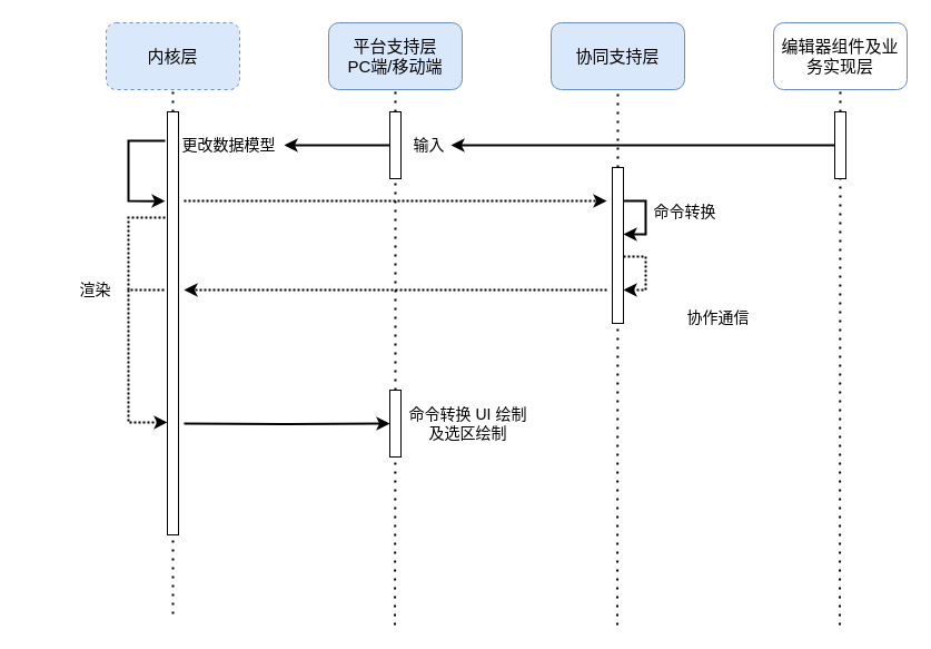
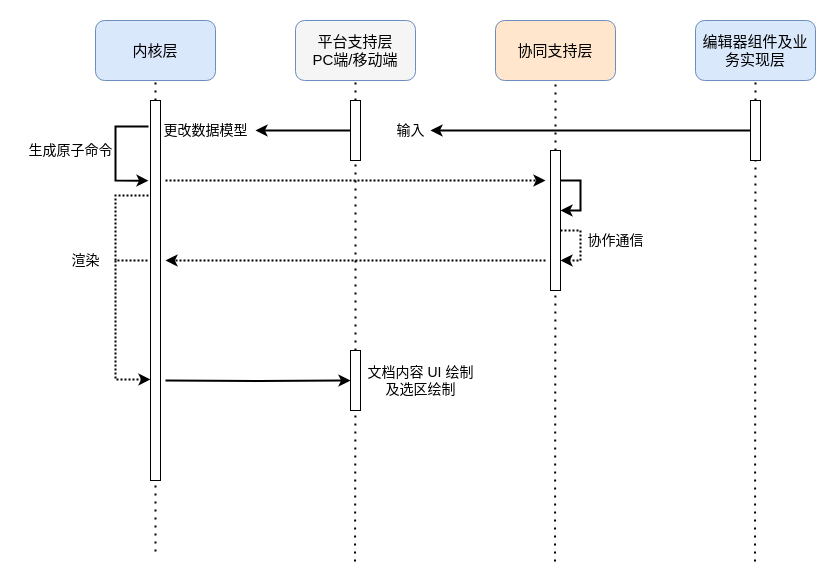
  <mxCell id="0" />
  <mxCell id="1" parent="0" />
- <mxCell id="2" value="内核层" style="rounded=1;whiteSpace=wrap;html=1;fontSize=15;fillColor=#dae8fc;strokeColor=#6c8ebf;dashed=1;" vertex="1" parent="1"><mxGeometry x="95" y="20" width="120" height="60" as="geometry" /></mxCell>
- <mxCell id="3" value="平台支持层&lt;br style=&quot;font-size: 15px;&quot;&gt;PC端/移动端" style="rounded=1;whiteSpace=wrap;html=1;fontSize=15;fillColor=#dae8fc;strokeColor=#6c8ebf;" vertex="1" parent="1"><mxGeometry x="295" y="20" width="120" height="60" as="geometry" /></mxCell>
- <mxCell id="4" value="协同支持层" style="rounded=1;whiteSpace=wrap;html=1;fontSize=15;fillColor=#dae8fc;strokeColor=#6c8ebf;" vertex="1" parent="1"><mxGeometry x="495" y="20" width="120" height="60" as="geometry" /></mxCell>
+ <mxCell id="2" value="内核层" style="rounded=1;whiteSpace=wrap;html=1;fontSize=15;fillColor=#dae8fc;strokeColor=#6c8ebf;" vertex="1" parent="1"><mxGeometry x="95" y="20" width="120" height="60" as="geometry" /></mxCell>
+ <mxCell id="3" value="平台支持层&lt;br style=&quot;font-size: 15px;&quot;&gt;PC端/移动端" style="rounded=1;whiteSpace=wrap;html=1;fontSize=15;fillColor=#f5f5f5;strokeColor=#6c8ebf;" vertex="1" parent="1"><mxGeometry x="295" y="20" width="120" height="60" as="geometry" /></mxCell>
+ <mxCell id="4" value="协同支持层" style="rounded=1;whiteSpace=wrap;html=1;fontSize=15;fillColor=#ffe6cc;strokeColor=#6c8ebf;" vertex="1" parent="1"><mxGeometry x="495" y="20" width="120" height="60" as="geometry" /></mxCell>
  <mxCell id="5" value="" style="endArrow=none;dashed=1;html=1;dashPattern=1 3;strokeWidth=2;rounded=0;entryX=0.5;entryY=1;entryDx=0;entryDy=0;startArrow=none;" edge="1" parent="1" source="18" target="2"><mxGeometry width="50" height="50" relative="1" as="geometry"><mxPoint x="155" y="551" as="sourcePoint" /><mxPoint x="455" y="170" as="targetPoint" /></mxGeometry></mxCell>
  <mxCell id="6" value="" style="endArrow=none;dashed=1;html=1;dashPattern=1 3;strokeWidth=2;rounded=0;startArrow=none;" edge="1" parent="1" source="25"><mxGeometry width="50" height="50" relative="1" as="geometry"><mxPoint x="554.5" y="561" as="sourcePoint" /><mxPoint x="555" y="80" as="targetPoint" /></mxGeometry></mxCell>
- <mxCell id="7" value="编辑器组件及业务实现层" style="rounded=1;whiteSpace=wrap;html=1;fontSize=15;fillColor=#ffffff;strokeColor=#6c8ebf;" vertex="1" parent="1"><mxGeometry x="695" y="20" width="120" height="60" as="geometry" /></mxCell>
+ <mxCell id="7" value="编辑器组件及业务实现层" style="rounded=1;whiteSpace=wrap;html=1;fontSize=15;fillColor=#dae8fc;strokeColor=#6c8ebf;" vertex="1" parent="1"><mxGeometry x="695" y="20" width="120" height="60" as="geometry" /></mxCell>
  <mxCell id="8" value="" style="endArrow=none;dashed=1;html=1;dashPattern=1 3;strokeWidth=2;rounded=0;startArrow=none;" edge="1" parent="1" source="11"><mxGeometry width="50" height="50" relative="1" as="geometry"><mxPoint x="754.5" y="561" as="sourcePoint" /><mxPoint x="755" y="80" as="targetPoint" /></mxGeometry></mxCell>
  <mxCell id="9" value="" style="endArrow=none;dashed=1;html=1;dashPattern=1 3;strokeWidth=2;rounded=0;startArrow=none;" edge="1" parent="1" source="14"><mxGeometry width="50" height="50" relative="1" as="geometry"><mxPoint x="354.5" y="561" as="sourcePoint" /><mxPoint x="355" y="80" as="targetPoint" /></mxGeometry></mxCell>
  <mxCell id="10" style="edgeStyle=orthogonalEdgeStyle;rounded=0;orthogonalLoop=1;jettySize=auto;html=1;strokeWidth=2;fontSize=14;" edge="1" parent="1" source="11" target="16"><mxGeometry relative="1" as="geometry"><mxPoint x="475" y="130" as="targetPoint" /></mxGeometry></mxCell>
  <mxCell id="11" value="" style="rounded=0;whiteSpace=wrap;html=1;fontSize=14;" vertex="1" parent="1"><mxGeometry x="750" y="100" width="10" height="60" as="geometry" /></mxCell>
  <mxCell id="12" value="" style="endArrow=none;dashed=1;html=1;dashPattern=1 3;strokeWidth=2;rounded=0;" edge="1" parent="1" target="11"><mxGeometry width="50" height="50" relative="1" as="geometry"><mxPoint x="754.5" y="561" as="sourcePoint" /><mxPoint x="755" y="80" as="targetPoint" /></mxGeometry></mxCell>
  <mxCell id="13" value="" style="edgeStyle=orthogonalEdgeStyle;rounded=0;orthogonalLoop=1;jettySize=auto;html=1;strokeWidth=2;fontSize=14;" edge="1" parent="1" source="14" target="20"><mxGeometry relative="1" as="geometry" /></mxCell>
  <mxCell id="14" value="" style="rounded=0;whiteSpace=wrap;html=1;fontSize=14;" vertex="1" parent="1"><mxGeometry x="350" y="100" width="10" height="60" as="geometry" /></mxCell>
  <mxCell id="15" value="" style="endArrow=none;dashed=1;html=1;dashPattern=1 3;strokeWidth=2;rounded=0;startArrow=none;fontSize=14;" edge="1" parent="1" source="22" target="14"><mxGeometry width="50" height="50" relative="1" as="geometry"><mxPoint x="354.5" y="561" as="sourcePoint" /><mxPoint x="355" y="80" as="targetPoint" /></mxGeometry></mxCell>
- <mxCell id="16" value="输入" style="text;html=1;align=center;verticalAlign=middle;resizable=0;points=[];autosize=1;strokeColor=none;fillColor=none;fontSize=14;" vertex="1" parent="1"><mxGeometry x="365" y="120" width="40" height="20" as="geometry" /></mxCell>
+ <mxCell id="16" value="输入" style="text;html=1;align=center;verticalAlign=middle;resizable=0;points=[];autosize=1;strokeColor=none;fillColor=none;fontSize=14;" vertex="1" parent="1"><mxGeometry x="390" y="120" width="40" height="20" as="geometry" /></mxCell>
  <mxCell id="17" style="edgeStyle=orthogonalEdgeStyle;rounded=0;orthogonalLoop=1;jettySize=auto;html=1;entryX=0;entryY=0.5;entryDx=0;entryDy=0;strokeWidth=2;fontSize=14;" edge="1" parent="1" target="22"><mxGeometry relative="1" as="geometry"><mxPoint x="165" y="380" as="sourcePoint" /></mxGeometry></mxCell>
  <mxCell id="18" value="" style="rounded=0;whiteSpace=wrap;html=1;fontSize=14;" vertex="1" parent="1"><mxGeometry x="150" y="100" width="10" height="380" as="geometry" /></mxCell>
  <mxCell id="19" value="" style="endArrow=none;dashed=1;html=1;dashPattern=1 3;strokeWidth=2;rounded=0;entryX=0.5;entryY=1;entryDx=0;entryDy=0;" edge="1" parent="1" target="18"><mxGeometry width="50" height="50" relative="1" as="geometry"><mxPoint x="155" y="551" as="sourcePoint" /><mxPoint x="155" y="80" as="targetPoint" /></mxGeometry></mxCell>
  <mxCell id="20" value="更改数据模型" style="text;html=1;align=center;verticalAlign=middle;resizable=0;points=[];autosize=1;strokeColor=none;fillColor=none;fontSize=14;" vertex="1" parent="1"><mxGeometry x="155" y="120" width="100" height="20" as="geometry" /></mxCell>
  <mxCell id="21" value="渲染" style="text;html=1;align=center;verticalAlign=middle;resizable=0;points=[];autosize=1;strokeColor=none;fillColor=none;fontSize=14;" vertex="1" parent="1"><mxGeometry x="65" y="250" width="40" height="20" as="geometry" /></mxCell>
  <mxCell id="22" value="" style="rounded=0;whiteSpace=wrap;html=1;fontSize=14;" vertex="1" parent="1"><mxGeometry x="350" y="350" width="10" height="60" as="geometry" /></mxCell>
  <mxCell id="23" value="" style="endArrow=none;dashed=1;html=1;dashPattern=1 3;strokeWidth=2;rounded=0;" edge="1" parent="1" target="22"><mxGeometry width="50" height="50" relative="1" as="geometry"><mxPoint x="354.5" y="561" as="sourcePoint" /><mxPoint x="354.965" y="160" as="targetPoint" /></mxGeometry></mxCell>
  <mxCell id="24" value="" style="endArrow=classic;html=1;rounded=0;dashed=1;strokeWidth=2;dashPattern=1 1;fontSize=14;" edge="1" parent="1"><mxGeometry width="50" height="50" relative="1" as="geometry"><mxPoint x="165" y="180" as="sourcePoint" /><mxPoint x="545" y="180" as="targetPoint" /></mxGeometry></mxCell>
  <mxCell id="25" value="" style="rounded=0;whiteSpace=wrap;html=1;fontSize=14;" vertex="1" parent="1"><mxGeometry x="550" y="150" width="10" height="140" as="geometry" /></mxCell>
  <mxCell id="26" value="" style="endArrow=none;dashed=1;html=1;dashPattern=1 3;strokeWidth=2;rounded=0;" edge="1" parent="1" target="25"><mxGeometry width="50" height="50" relative="1" as="geometry"><mxPoint x="554.5" y="561" as="sourcePoint" /><mxPoint x="555" y="80" as="targetPoint" /></mxGeometry></mxCell>
- <mxCell id="27" value="协作通信" style="text;html=1;align=center;verticalAlign=middle;resizable=0;points=[];autosize=1;strokeColor=none;fillColor=none;fontSize=14;" vertex="1" parent="1"><mxGeometry x="610" y="275" width="70" height="20" as="geometry" /></mxCell>
- <mxCell id="28" value="命令转换 UI 绘制&lt;br&gt;及选区绘制" style="text;html=1;align=center;verticalAlign=middle;resizable=0;points=[];autosize=1;strokeColor=none;fillColor=none;fontSize=14;" vertex="1" parent="1"><mxGeometry x="360" y="360" width="120" height="40" as="geometry" /></mxCell>
+ <mxCell id="27" value="协作通信" style="text;html=1;align=center;verticalAlign=middle;resizable=0;points=[];autosize=1;strokeColor=none;fillColor=none;fontSize=14;" vertex="1" parent="1"><mxGeometry x="580" y="230" width="70" height="20" as="geometry" /></mxCell>
+ <mxCell id="28" value="文档内容 UI 绘制&lt;br&gt;及选区绘制" style="text;html=1;align=center;verticalAlign=middle;resizable=0;points=[];autosize=1;strokeColor=none;fillColor=none;fontSize=14;" vertex="1" parent="1"><mxGeometry x="360" y="360" width="120" height="40" as="geometry" /></mxCell>
  <mxCell id="29" value="" style="endArrow=classic;html=1;rounded=0;entryX=-0.2;entryY=0.211;entryDx=0;entryDy=0;entryPerimeter=0;strokeWidth=2;fontSize=14;" edge="1" parent="1" target="18"><mxGeometry width="50" height="50" relative="1" as="geometry"><mxPoint x="148" y="126" as="sourcePoint" /><mxPoint x="115" y="170" as="targetPoint" /><Array as="points"><mxPoint x="115" y="126" /><mxPoint x="115" y="180" /></Array></mxGeometry></mxCell>
+ <mxCell id="30" value="生成原子命令" style="text;html=1;align=center;verticalAlign=middle;resizable=0;points=[];autosize=1;strokeColor=none;fillColor=none;fontSize=14;" vertex="1" parent="1"><mxGeometry x="20" y="140" width="100" height="20" as="geometry" /></mxCell>
  <mxCell id="31" value="" style="endArrow=classic;html=1;rounded=0;dashed=1;exitX=-0.3;exitY=0.421;exitDx=0;exitDy=0;entryX=0;entryY=0.734;entryDx=0;entryDy=0;strokeWidth=2;dashPattern=1 1;fontSize=14;exitPerimeter=0;entryPerimeter=0;" edge="1" parent="1" source="18" target="18"><mxGeometry width="50" height="50" relative="1" as="geometry"><mxPoint x="405" y="330" as="sourcePoint" /><mxPoint x="115" y="300" as="targetPoint" /><Array as="points"><mxPoint x="115" y="260" /><mxPoint x="115" y="379" /></Array></mxGeometry></mxCell>
  <mxCell id="32" style="edgeStyle=orthogonalEdgeStyle;rounded=0;orthogonalLoop=1;jettySize=auto;html=1;strokeWidth=2;fontSize=14;" edge="1" parent="1"><mxGeometry relative="1" as="geometry"><mxPoint x="560" y="180" as="sourcePoint" /><mxPoint x="560" y="210" as="targetPoint" /><Array as="points"><mxPoint x="580" y="180" /><mxPoint x="580" y="210" /><mxPoint x="560" y="210" /></Array></mxGeometry></mxCell>
- <mxCell id="33" value="命令转换" style="text;html=1;align=center;verticalAlign=middle;resizable=0;points=[];autosize=1;strokeColor=none;fillColor=none;fontSize=14;" vertex="1" parent="1"><mxGeometry x="580" y="180" width="70" height="20" as="geometry" /></mxCell>
  <mxCell id="34" style="edgeStyle=orthogonalEdgeStyle;rounded=0;orthogonalLoop=1;jettySize=auto;html=1;dashed=1;strokeWidth=2;dashPattern=1 1;fontSize=14;" edge="1" parent="1"><mxGeometry relative="1" as="geometry"><mxPoint x="560" y="230" as="sourcePoint" /><mxPoint x="560" y="260" as="targetPoint" /><Array as="points"><mxPoint x="580" y="230" /><mxPoint x="580" y="260" /><mxPoint x="560" y="260" /></Array></mxGeometry></mxCell>
  <mxCell id="35" value="" style="endArrow=classic;html=1;rounded=0;dashed=1;strokeWidth=2;dashPattern=1 1;fontSize=14;" edge="1" parent="1"><mxGeometry width="50" height="50" relative="1" as="geometry"><mxPoint x="545" y="260" as="sourcePoint" /><mxPoint x="165" y="260" as="targetPoint" /></mxGeometry></mxCell>
  <mxCell id="36" value="" style="endArrow=none;dashed=1;html=1;rounded=0;dashPattern=1 1;fontSize=14;strokeWidth=2;entryX=0;entryY=0.25;entryDx=0;entryDy=0;" edge="1" parent="1" target="18"><mxGeometry width="50" height="50" relative="1" as="geometry"><mxPoint x="115" y="260" as="sourcePoint" /><mxPoint x="455" y="270" as="targetPoint" /><Array as="points"><mxPoint x="115" y="195" /></Array></mxGeometry></mxCell>
